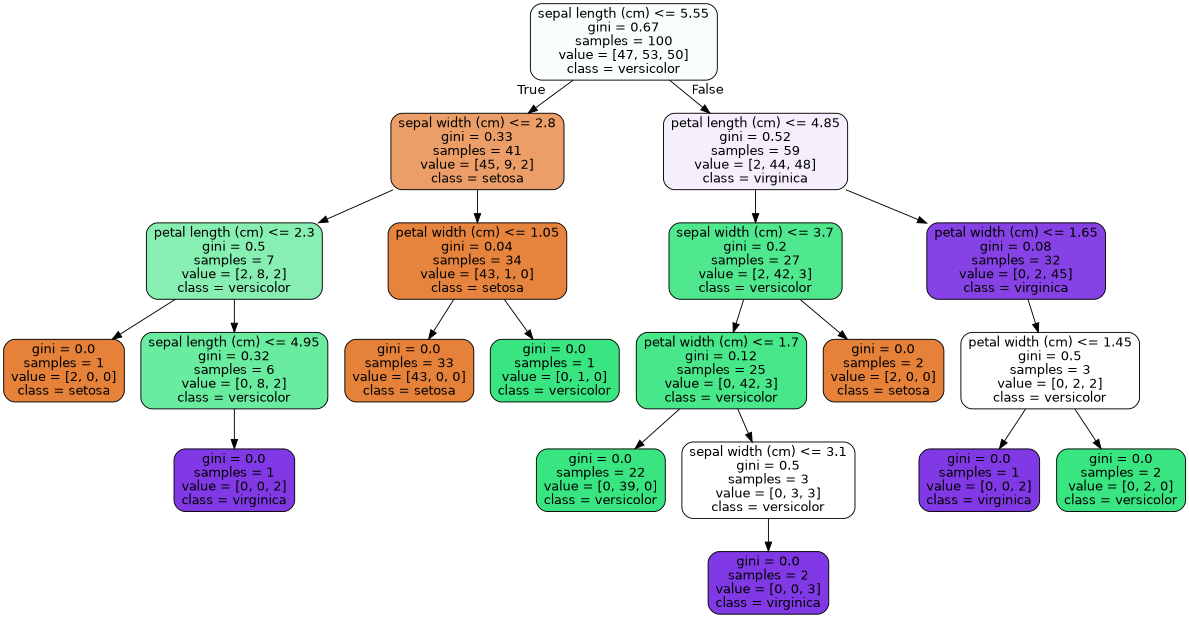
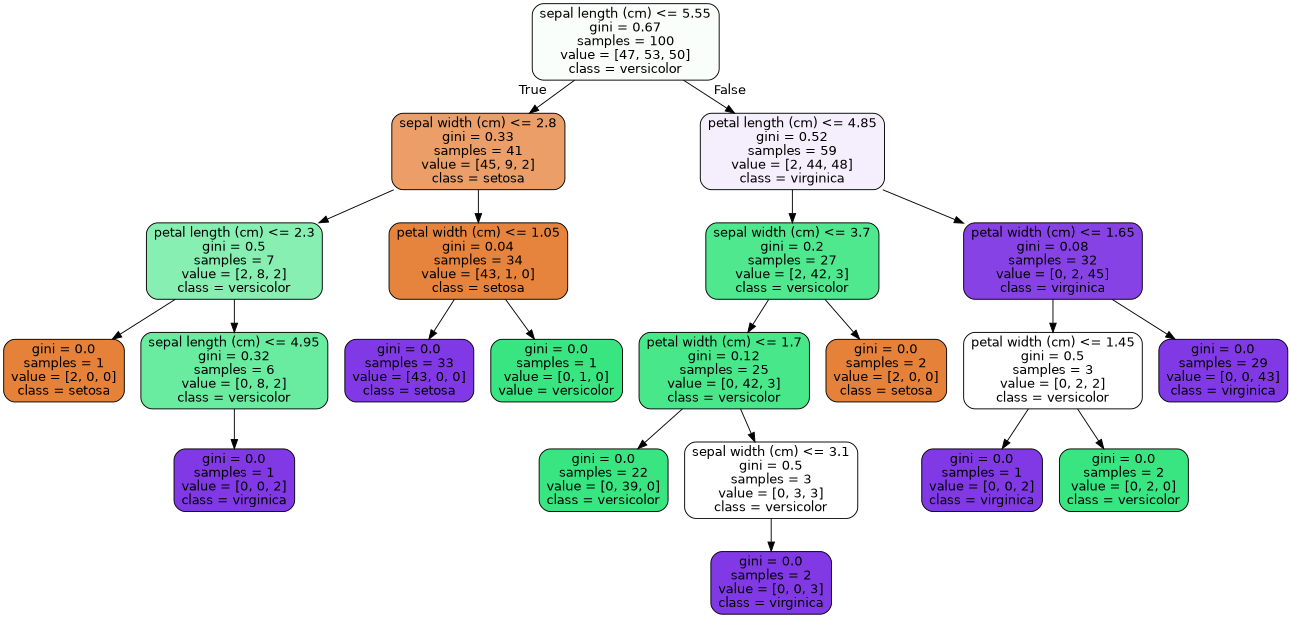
  digraph {
    node [color=black fillcolor="#8139e5" fontname=helvetica shape=box style="filled, rounded"]
    edge [fontname=helvetica]
    n1 [fillcolor="#f9fefb" label="sepal length (cm) <= 5.55\ngini = 0.67\nsamples = 100\nvalue = [47, 53, 50]\nclass = versicolor"]
    n2 [fillcolor="#eb9e67" label="sepal width (cm) <= 2.8\ngini = 0.33\nsamples = 41\nvalue = [45, 9, 2]\nclass = setosa"]
    n3 [fillcolor="#f5effd" label="petal length (cm) <= 4.85\ngini = 0.52\nsamples = 59\nvalue = [2, 44, 48]\nclass = virginica"]
    n4 [fillcolor="#88efb3" label="petal length (cm) <= 2.3\ngini = 0.5\nsamples = 7\nvalue = [2, 8, 2]\nclass = versicolor"]
    n5 [fillcolor="#e6843e" label="petal width (cm) <= 1.05\ngini = 0.04\nsamples = 34\nvalue = [43, 1, 0]\nclass = setosa"]
    n6 [fillcolor="#50e88f" label="sepal width (cm) <= 3.7\ngini = 0.2\nsamples = 27\nvalue = [2, 42, 3]\nclass = versicolor"]
    n7 [fillcolor="#8742e6" label="petal width (cm) <= 1.65\ngini = 0.08\nsamples = 32\nvalue = [0, 2, 45]\nclass = virginica"]
    n8 [fillcolor="#e58139" label="gini = 0.0\nsamples = 1\nvalue = [2, 0, 0]\nclass = setosa"]
    n9 [fillcolor="#6aeca0" label="sepal length (cm) <= 4.95\ngini = 0.32\nsamples = 6\nvalue = [0, 8, 2]\nclass = versicolor"]
-   n10 [fillcolor="#e58139" label="gini = 0.0\nsamples = 33\nvalue = [43, 0, 0]\nclass = setosa"]
-   n11 [fillcolor="#39e581" label="gini = 0.0\nsamples = 1\nvalue = [0, 1, 0]\nclass = versicolor"]
+   n10 [label="gini = 0.0\nsamples = 33\nvalue = [43, 0, 0]\nclass = setosa"]
+   n11 [fillcolor="#39e581" label="gini = 0.0\nsamples = 1\nvalue = [0, 1, 0]\nvalue = versicolor"]
    n12 [label="gini = 0.0\nsamples = 1\nvalue = [0, 0, 2]\nclass = virginica"]
    n13 [fillcolor="#47e78a" label="petal width (cm) <= 1.7\ngini = 0.12\nsamples = 25\nvalue = [0, 42, 3]\nclass = versicolor"]
    n14 [fillcolor="#e58139" label="gini = 0.0\nsamples = 2\nvalue = [2, 0, 0]\nclass = setosa"]
    n15 [fillcolor="#ffffff" label="petal width (cm) <= 1.45\ngini = 0.5\nsamples = 3\nvalue = [0, 2, 2]\nclass = versicolor"]
+   n16 [label="gini = 0.0\nsamples = 29\nvalue = [0, 0, 43]\nclass = virginica"]
    n17 [fillcolor="#39e581" label="gini = 0.0\nsamples = 22\nvalue = [0, 39, 0]\nclass = versicolor"]
    n18 [fillcolor="#ffffff" label="sepal width (cm) <= 3.1\ngini = 0.5\nsamples = 3\nvalue = [0, 3, 3]\nclass = versicolor"]
    n19 [label="gini = 0.0\nsamples = 2\nvalue = [0, 0, 3]\nclass = virginica"]
    n20 [label="gini = 0.0\nsamples = 1\nvalue = [0, 0, 2]\nclass = virginica"]
    n21 [fillcolor="#39e581" label="gini = 0.0\nsamples = 2\nvalue = [0, 2, 0]\nclass = versicolor"]
    n1 -> n2 [headlabel=True labelangle=45 labeldistance=2.5]
    n1 -> n3 [headlabel=False labelangle=-45 labeldistance=2.5]
    n2 -> n4
    n2 -> n5
    n3 -> n6
    n3 -> n7
    n4 -> n8
    n4 -> n9
    n5 -> n10
    n5 -> n11
    n6 -> n13
    n6 -> n14
    n7 -> n15
+   n7 -> n16
    n9 -> n12
    n13 -> n17
    n13 -> n18
    n15 -> n20
    n15 -> n21
    n18 -> n19
  }
